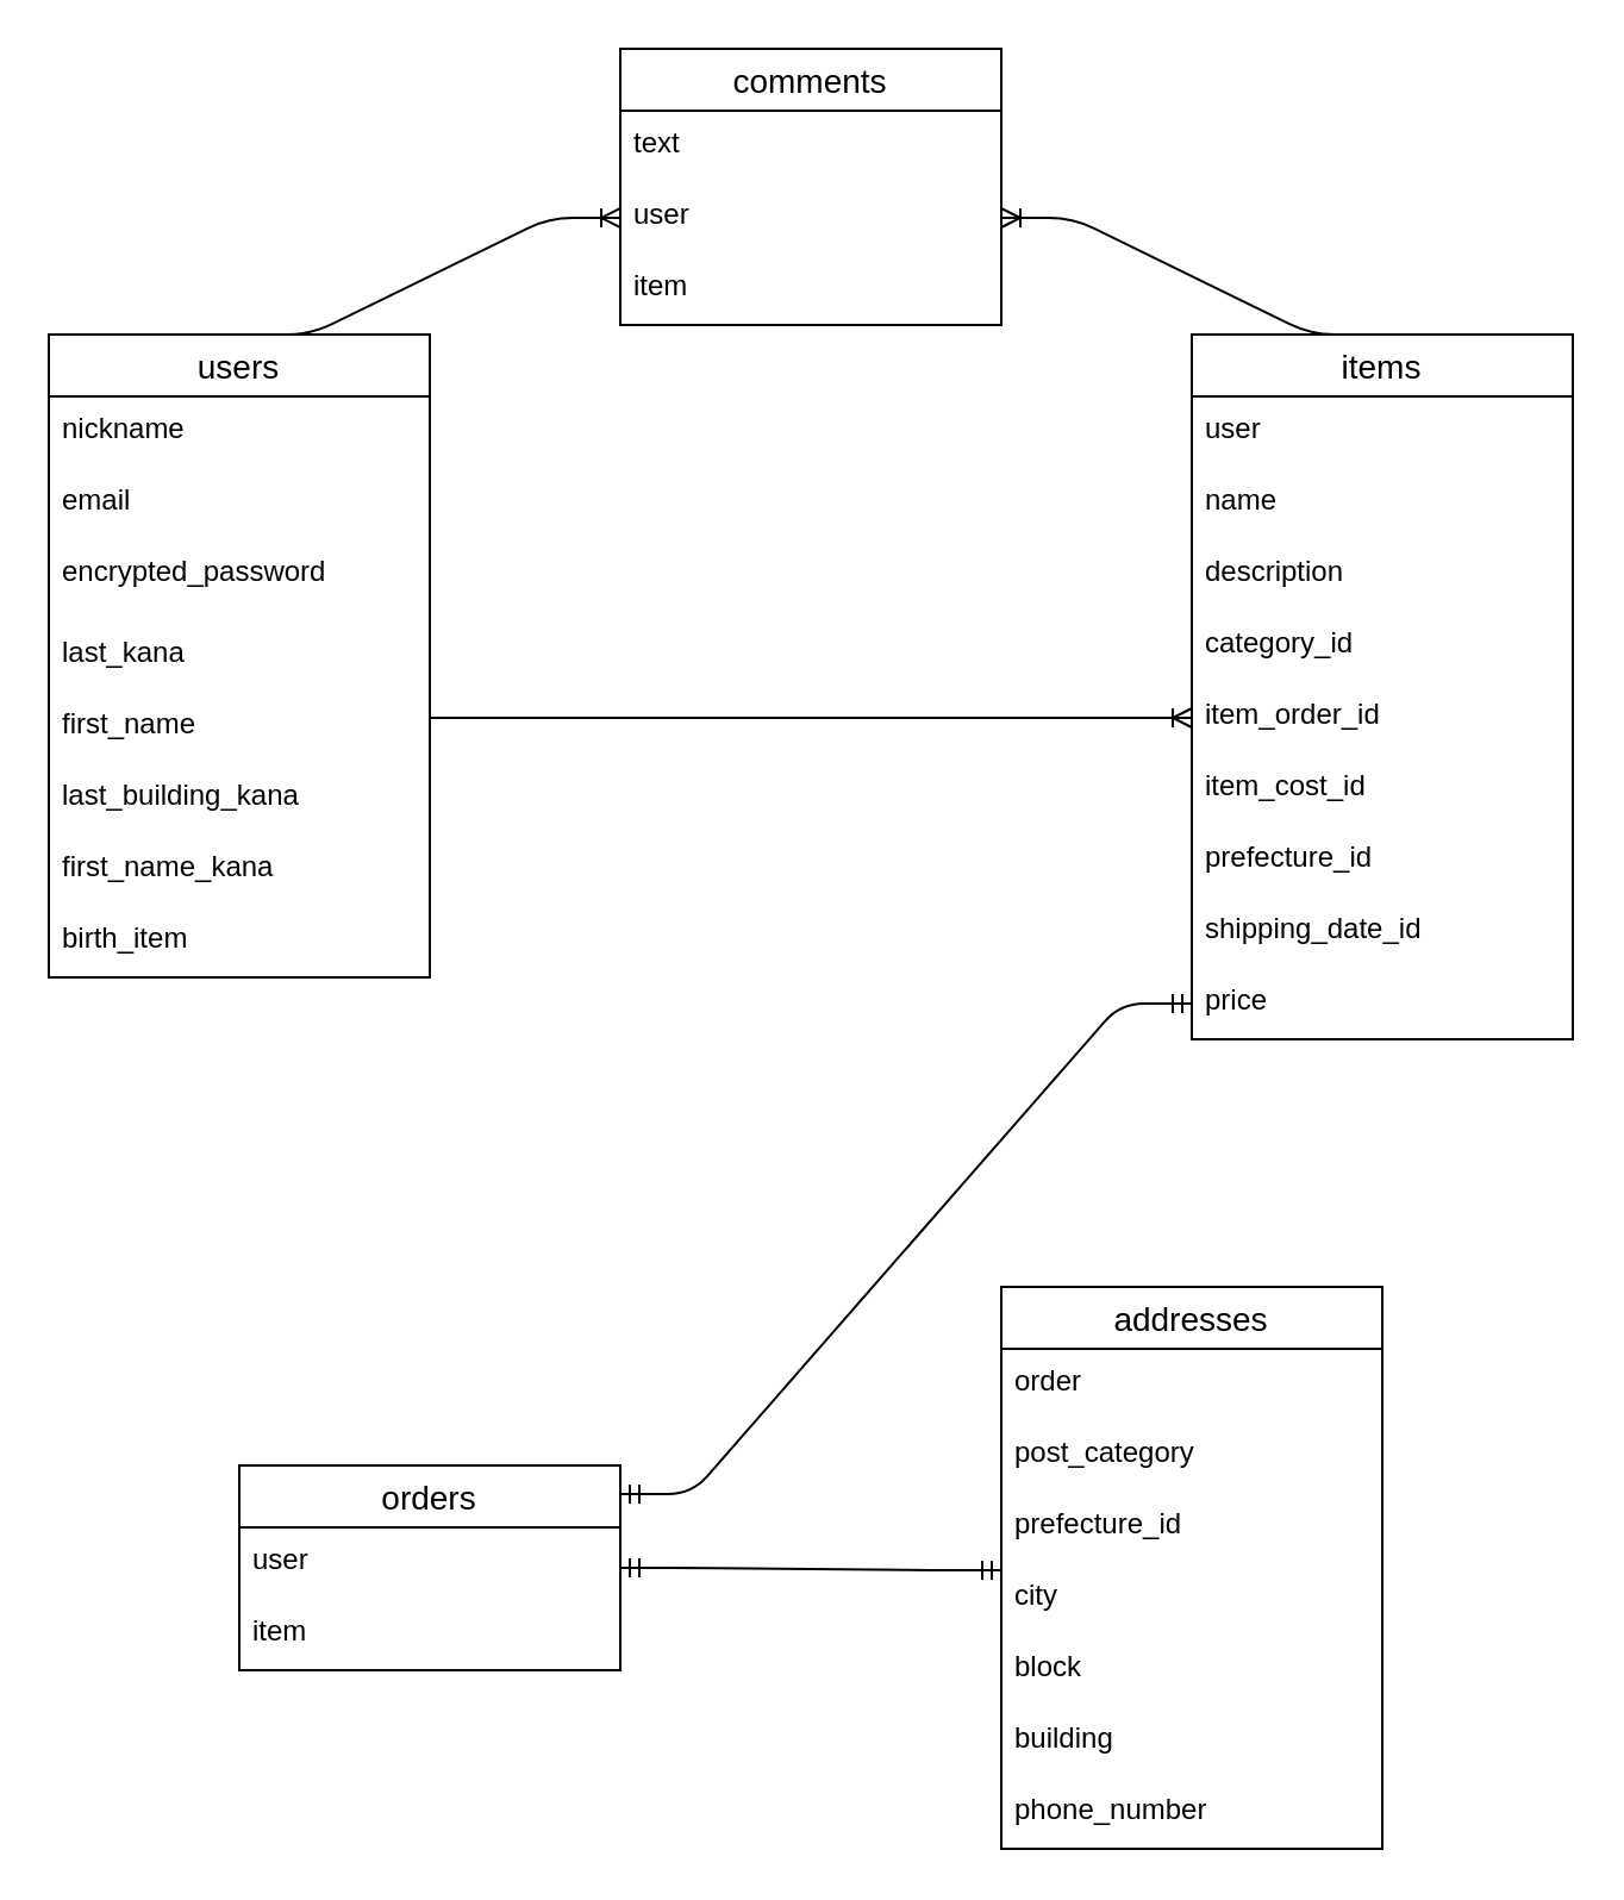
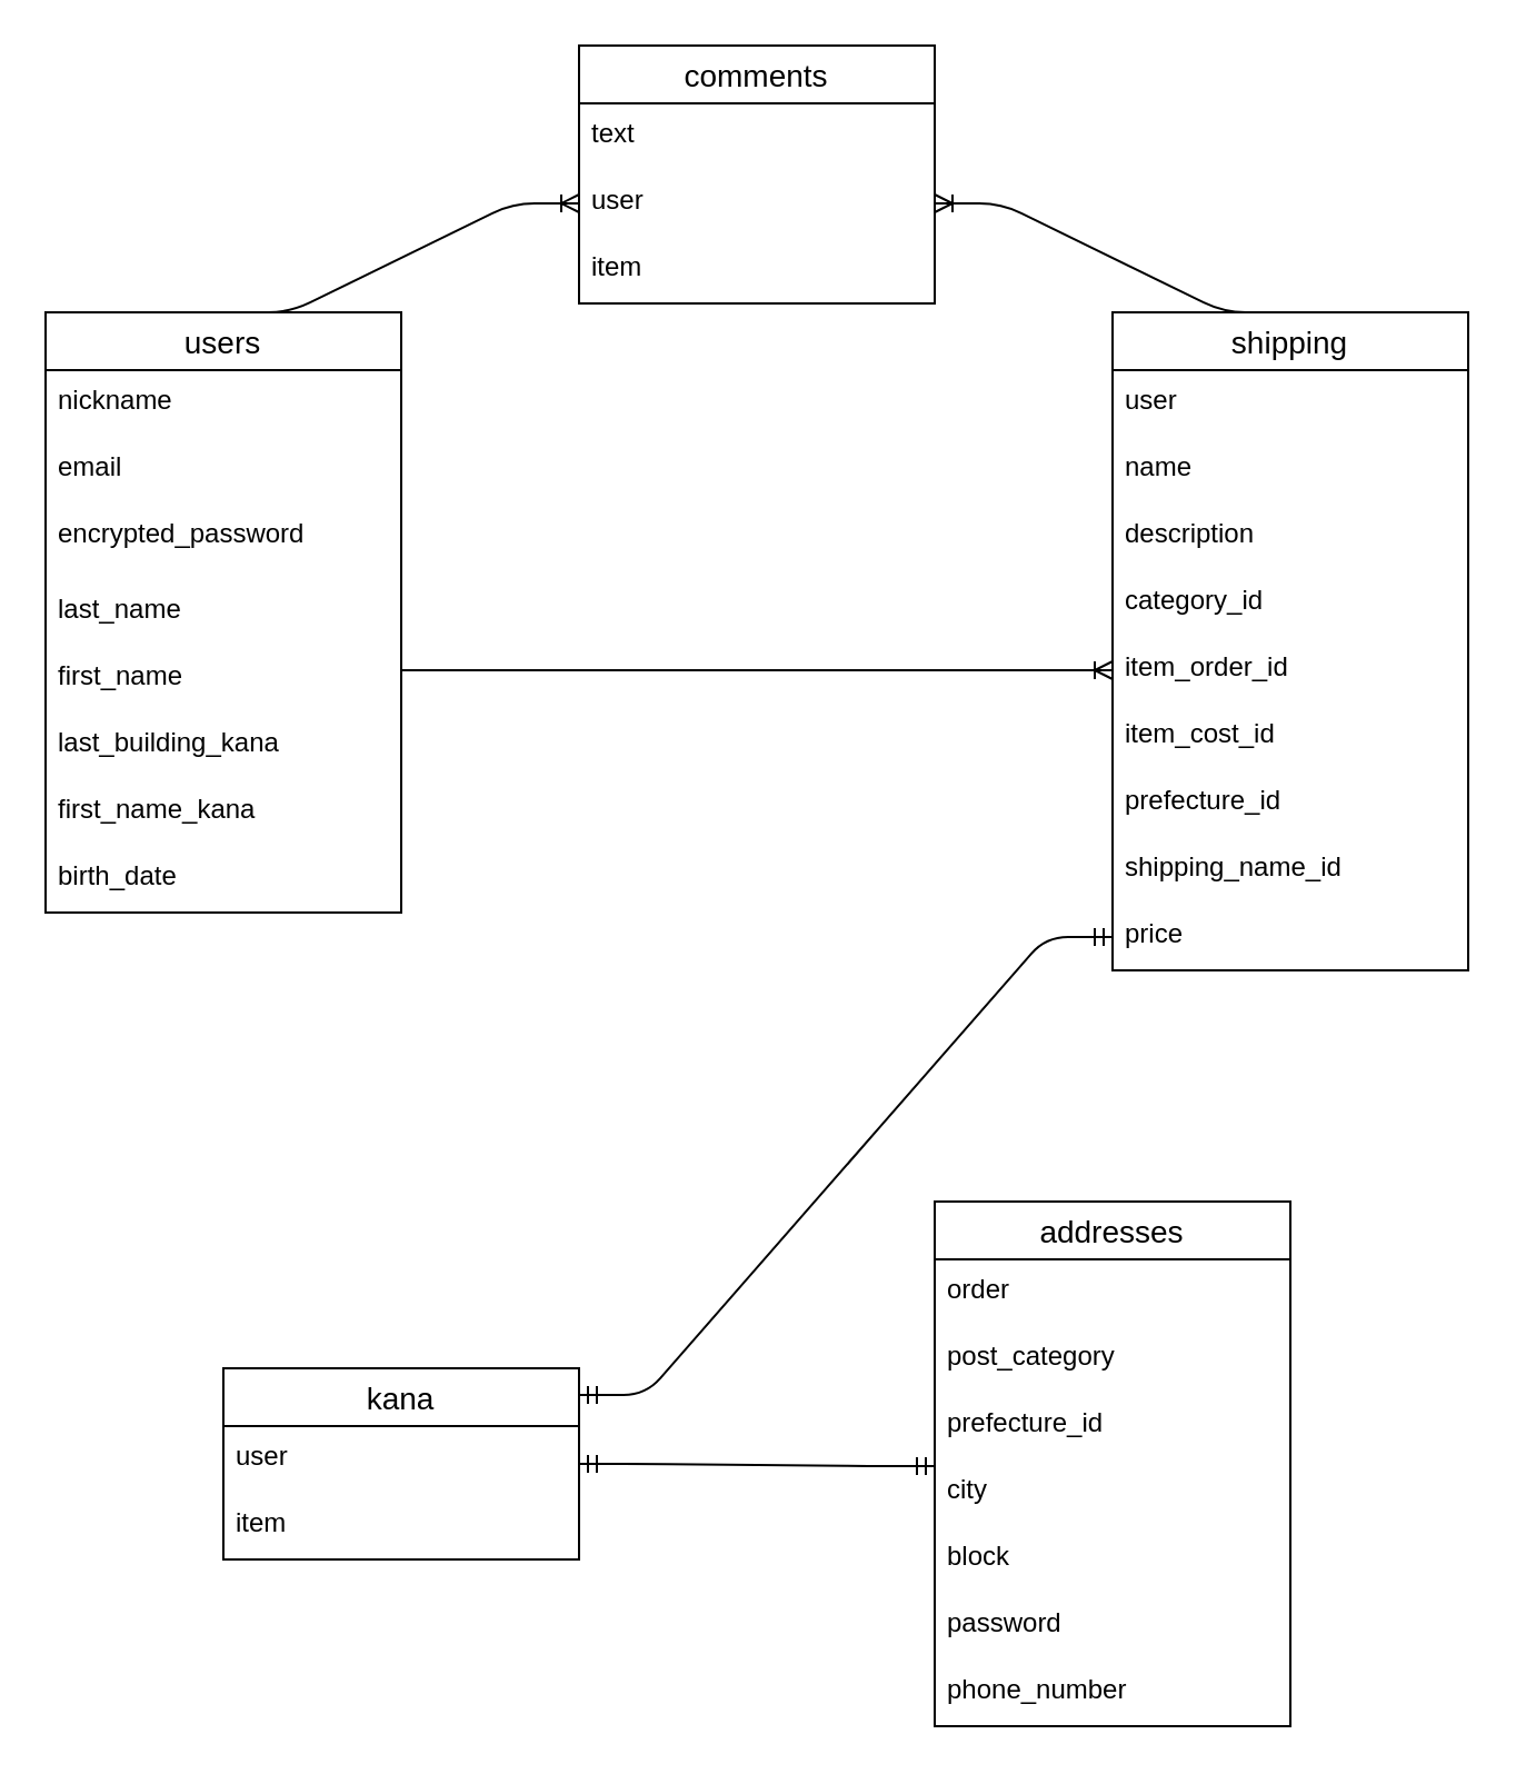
  <mxCell id="0" />
  <mxCell id="1" parent="0" />
  <mxCell id="2" style="edgeStyle=none;html=1;exitX=0.5;exitY=0;exitDx=0;exitDy=0;entryX=0.5;entryY=0;entryDx=0;entryDy=0;" edge="1" parent="1"><mxGeometry relative="1" as="geometry"><mxPoint x="100" y="240" as="targetPoint" /><mxPoint x="100" y="240" as="sourcePoint" /></mxGeometry></mxCell>
  <mxCell id="3" style="edgeStyle=none;html=1;exitX=0.75;exitY=0;exitDx=0;exitDy=0;entryX=0.75;entryY=0;entryDx=0;entryDy=0;" edge="1" parent="1" source="4" target="4"><mxGeometry relative="1" as="geometry"><mxPoint x="130" y="400" as="targetPoint" /></mxGeometry></mxCell>
  <mxCell id="4" value="users" style="swimlane;fontStyle=0;childLayout=stackLayout;horizontal=1;startSize=26;horizontalStack=0;resizeParent=1;resizeParentMax=0;resizeLast=0;collapsible=1;marginBottom=0;align=center;fontSize=14;" vertex="1" parent="1"><mxGeometry x="20" y="140" width="160" height="270" as="geometry" /></mxCell>
  <mxCell id="5" value="nickname" style="text;strokeColor=none;fillColor=none;spacingLeft=4;spacingRight=4;overflow=hidden;rotatable=0;points=[[0,0.5],[1,0.5]];portConstraint=eastwest;fontSize=12;" vertex="1" parent="4"><mxGeometry y="26" width="160" height="30" as="geometry" /></mxCell>
  <mxCell id="6" value="email" style="text;strokeColor=none;fillColor=none;spacingLeft=4;spacingRight=4;overflow=hidden;rotatable=0;points=[[0,0.5],[1,0.5]];portConstraint=eastwest;fontSize=12;" vertex="1" parent="4"><mxGeometry y="56" width="160" height="30" as="geometry" /></mxCell>
  <mxCell id="7" value="encrypted_password" style="text;strokeColor=none;fillColor=none;spacingLeft=4;spacingRight=4;overflow=hidden;rotatable=0;points=[[0,0.5],[1,0.5]];portConstraint=eastwest;fontSize=12;" vertex="1" parent="4"><mxGeometry y="86" width="160" height="34" as="geometry" /></mxCell>
- <mxCell id="8" value="last_kana" style="text;strokeColor=none;fillColor=none;spacingLeft=4;spacingRight=4;overflow=hidden;rotatable=0;points=[[0,0.5],[1,0.5]];portConstraint=eastwest;fontSize=12;" vertex="1" parent="4"><mxGeometry y="120" width="160" height="30" as="geometry" /></mxCell>
+ <mxCell id="8" value="last_name" style="text;strokeColor=none;fillColor=none;spacingLeft=4;spacingRight=4;overflow=hidden;rotatable=0;points=[[0,0.5],[1,0.5]];portConstraint=eastwest;fontSize=12;" vertex="1" parent="4"><mxGeometry y="120" width="160" height="30" as="geometry" /></mxCell>
  <mxCell id="9" value="first_name" style="text;strokeColor=none;fillColor=none;spacingLeft=4;spacingRight=4;overflow=hidden;rotatable=0;points=[[0,0.5],[1,0.5]];portConstraint=eastwest;fontSize=12;" vertex="1" parent="4"><mxGeometry y="150" width="160" height="30" as="geometry" /></mxCell>
  <mxCell id="10" value="last_building_kana" style="text;strokeColor=none;fillColor=none;spacingLeft=4;spacingRight=4;overflow=hidden;rotatable=0;points=[[0,0.5],[1,0.5]];portConstraint=eastwest;fontSize=12;" vertex="1" parent="4"><mxGeometry y="180" width="160" height="30" as="geometry" /></mxCell>
  <mxCell id="11" value="first_name_kana" style="text;strokeColor=none;fillColor=none;spacingLeft=4;spacingRight=4;overflow=hidden;rotatable=0;points=[[0,0.5],[1,0.5]];portConstraint=eastwest;fontSize=12;" vertex="1" parent="4"><mxGeometry y="210" width="160" height="30" as="geometry" /></mxCell>
- <mxCell id="12" value="birth_item" style="text;strokeColor=none;fillColor=none;spacingLeft=4;spacingRight=4;overflow=hidden;rotatable=0;points=[[0,0.5],[1,0.5]];portConstraint=eastwest;fontSize=12;" vertex="1" parent="4"><mxGeometry y="240" width="160" height="30" as="geometry" /></mxCell>
- <mxCell id="13" value="orders" style="swimlane;fontStyle=0;childLayout=stackLayout;horizontal=1;startSize=26;horizontalStack=0;resizeParent=1;resizeParentMax=0;resizeLast=0;collapsible=1;marginBottom=0;align=center;fontSize=14;" vertex="1" parent="1"><mxGeometry x="100" y="615" width="160" height="86" as="geometry" /></mxCell>
+ <mxCell id="12" value="birth_date" style="text;strokeColor=none;fillColor=none;spacingLeft=4;spacingRight=4;overflow=hidden;rotatable=0;points=[[0,0.5],[1,0.5]];portConstraint=eastwest;fontSize=12;" vertex="1" parent="4"><mxGeometry y="240" width="160" height="30" as="geometry" /></mxCell>
+ <mxCell id="13" value="kana" style="swimlane;fontStyle=0;childLayout=stackLayout;horizontal=1;startSize=26;horizontalStack=0;resizeParent=1;resizeParentMax=0;resizeLast=0;collapsible=1;marginBottom=0;align=center;fontSize=14;" vertex="1" parent="1"><mxGeometry x="100" y="615" width="160" height="86" as="geometry" /></mxCell>
  <mxCell id="14" value="user" style="text;strokeColor=none;fillColor=none;spacingLeft=4;spacingRight=4;overflow=hidden;rotatable=0;points=[[0,0.5],[1,0.5]];portConstraint=eastwest;fontSize=12;" vertex="1" parent="13"><mxGeometry y="26" width="160" height="30" as="geometry" /></mxCell>
  <mxCell id="15" value="item" style="text;strokeColor=none;fillColor=none;spacingLeft=4;spacingRight=4;overflow=hidden;rotatable=0;points=[[0,0.5],[1,0.5]];portConstraint=eastwest;fontSize=12;" vertex="1" parent="13"><mxGeometry y="56" width="160" height="30" as="geometry" /></mxCell>
  <mxCell id="16" value="addresses" style="swimlane;fontStyle=0;childLayout=stackLayout;horizontal=1;startSize=26;horizontalStack=0;resizeParent=1;resizeParentMax=0;resizeLast=0;collapsible=1;marginBottom=0;align=center;fontSize=14;" vertex="1" parent="1"><mxGeometry x="420" y="540" width="160" height="236" as="geometry" /></mxCell>
  <mxCell id="17" value="order" style="text;strokeColor=none;fillColor=none;spacingLeft=4;spacingRight=4;overflow=hidden;rotatable=0;points=[[0,0.5],[1,0.5]];portConstraint=eastwest;fontSize=12;" vertex="1" parent="16"><mxGeometry y="26" width="160" height="30" as="geometry" /></mxCell>
  <mxCell id="18" value="post_category" style="text;strokeColor=none;fillColor=none;spacingLeft=4;spacingRight=4;overflow=hidden;rotatable=0;points=[[0,0.5],[1,0.5]];portConstraint=eastwest;fontSize=12;" vertex="1" parent="16"><mxGeometry y="56" width="160" height="30" as="geometry" /></mxCell>
  <mxCell id="19" value="prefecture_id" style="text;strokeColor=none;fillColor=none;spacingLeft=4;spacingRight=4;overflow=hidden;rotatable=0;points=[[0,0.5],[1,0.5]];portConstraint=eastwest;fontSize=12;" vertex="1" parent="16"><mxGeometry y="86" width="160" height="30" as="geometry" /></mxCell>
  <mxCell id="20" value="city" style="text;strokeColor=none;fillColor=none;spacingLeft=4;spacingRight=4;overflow=hidden;rotatable=0;points=[[0,0.5],[1,0.5]];portConstraint=eastwest;fontSize=12;" vertex="1" parent="16"><mxGeometry y="116" width="160" height="30" as="geometry" /></mxCell>
  <mxCell id="21" value="block" style="text;strokeColor=none;fillColor=none;spacingLeft=4;spacingRight=4;overflow=hidden;rotatable=0;points=[[0,0.5],[1,0.5]];portConstraint=eastwest;fontSize=12;" vertex="1" parent="16"><mxGeometry y="146" width="160" height="30" as="geometry" /></mxCell>
- <mxCell id="22" value="building" style="text;strokeColor=none;fillColor=none;spacingLeft=4;spacingRight=4;overflow=hidden;rotatable=0;points=[[0,0.5],[1,0.5]];portConstraint=eastwest;fontSize=12;" vertex="1" parent="16"><mxGeometry y="176" width="160" height="30" as="geometry" /></mxCell>
+ <mxCell id="22" value="password" style="text;strokeColor=none;fillColor=none;spacingLeft=4;spacingRight=4;overflow=hidden;rotatable=0;points=[[0,0.5],[1,0.5]];portConstraint=eastwest;fontSize=12;" vertex="1" parent="16"><mxGeometry y="176" width="160" height="30" as="geometry" /></mxCell>
  <mxCell id="23" value="phone_number" style="text;strokeColor=none;fillColor=none;spacingLeft=4;spacingRight=4;overflow=hidden;rotatable=0;points=[[0,0.5],[1,0.5]];portConstraint=eastwest;fontSize=12;" vertex="1" parent="16"><mxGeometry y="206" width="160" height="30" as="geometry" /></mxCell>
- <mxCell id="24" value="items" style="swimlane;fontStyle=0;childLayout=stackLayout;horizontal=1;startSize=26;horizontalStack=0;resizeParent=1;resizeParentMax=0;resizeLast=0;collapsible=1;marginBottom=0;align=center;fontSize=14;" vertex="1" parent="1"><mxGeometry x="500" y="140" width="160" height="296" as="geometry" /></mxCell>
+ <mxCell id="24" value="shipping" style="swimlane;fontStyle=0;childLayout=stackLayout;horizontal=1;startSize=26;horizontalStack=0;resizeParent=1;resizeParentMax=0;resizeLast=0;collapsible=1;marginBottom=0;align=center;fontSize=14;" vertex="1" parent="1"><mxGeometry x="500" y="140" width="160" height="296" as="geometry" /></mxCell>
  <mxCell id="25" value="user" style="text;strokeColor=none;fillColor=none;spacingLeft=4;spacingRight=4;overflow=hidden;rotatable=0;points=[[0,0.5],[1,0.5]];portConstraint=eastwest;fontSize=12;" vertex="1" parent="24"><mxGeometry y="26" width="160" height="30" as="geometry" /></mxCell>
  <mxCell id="26" value="name" style="text;strokeColor=none;fillColor=none;spacingLeft=4;spacingRight=4;overflow=hidden;rotatable=0;points=[[0,0.5],[1,0.5]];portConstraint=eastwest;fontSize=12;" vertex="1" parent="24"><mxGeometry y="56" width="160" height="30" as="geometry" /></mxCell>
  <mxCell id="27" value="description" style="text;strokeColor=none;fillColor=none;spacingLeft=4;spacingRight=4;overflow=hidden;rotatable=0;points=[[0,0.5],[1,0.5]];portConstraint=eastwest;fontSize=12;" vertex="1" parent="24"><mxGeometry y="86" width="160" height="30" as="geometry" /></mxCell>
  <mxCell id="28" value="category_id" style="text;strokeColor=none;fillColor=none;spacingLeft=4;spacingRight=4;overflow=hidden;rotatable=0;points=[[0,0.5],[1,0.5]];portConstraint=eastwest;fontSize=12;" vertex="1" parent="24"><mxGeometry y="116" width="160" height="30" as="geometry" /></mxCell>
  <mxCell id="29" value="item_order_id" style="text;strokeColor=none;fillColor=none;spacingLeft=4;spacingRight=4;overflow=hidden;rotatable=0;points=[[0,0.5],[1,0.5]];portConstraint=eastwest;fontSize=12;" vertex="1" parent="24"><mxGeometry y="146" width="160" height="30" as="geometry" /></mxCell>
  <mxCell id="30" value="item_cost_id" style="text;strokeColor=none;fillColor=none;spacingLeft=4;spacingRight=4;overflow=hidden;rotatable=0;points=[[0,0.5],[1,0.5]];portConstraint=eastwest;fontSize=12;" vertex="1" parent="24"><mxGeometry y="176" width="160" height="30" as="geometry" /></mxCell>
  <mxCell id="31" value="prefecture_id" style="text;strokeColor=none;fillColor=none;spacingLeft=4;spacingRight=4;overflow=hidden;rotatable=0;points=[[0,0.5],[1,0.5]];portConstraint=eastwest;fontSize=12;" vertex="1" parent="24"><mxGeometry y="206" width="160" height="30" as="geometry" /></mxCell>
- <mxCell id="32" value="shipping_date_id" style="text;strokeColor=none;fillColor=none;spacingLeft=4;spacingRight=4;overflow=hidden;rotatable=0;points=[[0,0.5],[1,0.5]];portConstraint=eastwest;fontSize=12;" vertex="1" parent="24"><mxGeometry y="236" width="160" height="30" as="geometry" /></mxCell>
+ <mxCell id="32" value="shipping_name_id" style="text;strokeColor=none;fillColor=none;spacingLeft=4;spacingRight=4;overflow=hidden;rotatable=0;points=[[0,0.5],[1,0.5]];portConstraint=eastwest;fontSize=12;" vertex="1" parent="24"><mxGeometry y="236" width="160" height="30" as="geometry" /></mxCell>
  <mxCell id="33" value="price" style="text;strokeColor=none;fillColor=none;spacingLeft=4;spacingRight=4;overflow=hidden;rotatable=0;points=[[0,0.5],[1,0.5]];portConstraint=eastwest;fontSize=12;" vertex="1" parent="24"><mxGeometry y="266" width="160" height="30" as="geometry" /></mxCell>
  <mxCell id="34" value="comments" style="swimlane;fontStyle=0;childLayout=stackLayout;horizontal=1;startSize=26;horizontalStack=0;resizeParent=1;resizeParentMax=0;resizeLast=0;collapsible=1;marginBottom=0;align=center;fontSize=14;" vertex="1" parent="1"><mxGeometry x="260" y="20" width="160" height="116" as="geometry" /></mxCell>
  <mxCell id="35" value="text" style="text;strokeColor=none;fillColor=none;spacingLeft=4;spacingRight=4;overflow=hidden;rotatable=0;points=[[0,0.5],[1,0.5]];portConstraint=eastwest;fontSize=12;" vertex="1" parent="34"><mxGeometry y="26" width="160" height="30" as="geometry" /></mxCell>
  <mxCell id="36" value="user" style="text;strokeColor=none;fillColor=none;spacingLeft=4;spacingRight=4;overflow=hidden;rotatable=0;points=[[0,0.5],[1,0.5]];portConstraint=eastwest;fontSize=12;" vertex="1" parent="34"><mxGeometry y="56" width="160" height="30" as="geometry" /></mxCell>
  <mxCell id="37" value="item" style="text;strokeColor=none;fillColor=none;spacingLeft=4;spacingRight=4;overflow=hidden;rotatable=0;points=[[0,0.5],[1,0.5]];portConstraint=eastwest;fontSize=12;" vertex="1" parent="34"><mxGeometry y="86" width="160" height="30" as="geometry" /></mxCell>
  <mxCell id="38" value="" style="edgeStyle=entityRelationEdgeStyle;fontSize=12;html=1;endArrow=ERmandOne;startArrow=ERmandOne;entryX=0;entryY=0.5;entryDx=0;entryDy=0;" edge="1" parent="1" target="33"><mxGeometry width="100" height="100" relative="1" as="geometry"><mxPoint x="260" y="627" as="sourcePoint" /><mxPoint x="370" y="340" as="targetPoint" /></mxGeometry></mxCell>
  <mxCell id="39" value="" style="edgeStyle=entityRelationEdgeStyle;fontSize=12;html=1;endArrow=ERmandOne;startArrow=ERmandOne;exitX=1;exitY=0.5;exitDx=0;exitDy=0;" edge="1" parent="1" source="13"><mxGeometry width="100" height="100" relative="1" as="geometry"><mxPoint x="260" y="630" as="sourcePoint" /><mxPoint x="420" y="659" as="targetPoint" /></mxGeometry></mxCell>
  <mxCell id="40" style="edgeStyle=none;html=1;exitX=0;exitY=0.5;exitDx=0;exitDy=0;" edge="1" parent="1" source="20"><mxGeometry relative="1" as="geometry"><mxPoint x="420" y="670.333" as="targetPoint" /></mxGeometry></mxCell>
  <mxCell id="41" value="" style="edgeStyle=entityRelationEdgeStyle;fontSize=12;html=1;endArrow=ERoneToMany;entryX=1;entryY=0.5;entryDx=0;entryDy=0;exitX=0.5;exitY=0;exitDx=0;exitDy=0;" edge="1" parent="1" source="24" target="36"><mxGeometry width="100" height="100" relative="1" as="geometry"><mxPoint x="270" y="440" as="sourcePoint" /><mxPoint x="370" y="340" as="targetPoint" /></mxGeometry></mxCell>
  <mxCell id="42" value="" style="edgeStyle=entityRelationEdgeStyle;fontSize=12;html=1;endArrow=ERoneToMany;entryX=0;entryY=0.5;entryDx=0;entryDy=0;" edge="1" parent="1" target="29"><mxGeometry width="100" height="100" relative="1" as="geometry"><mxPoint x="180" y="301" as="sourcePoint" /><mxPoint x="390" y="190" as="targetPoint" /></mxGeometry></mxCell>
  <mxCell id="43" value="" style="edgeStyle=entityRelationEdgeStyle;fontSize=12;html=1;endArrow=ERoneToMany;entryX=0;entryY=0.5;entryDx=0;entryDy=0;" edge="1" parent="1" target="36"><mxGeometry width="100" height="100" relative="1" as="geometry"><mxPoint x="100" y="140" as="sourcePoint" /><mxPoint x="200" y="40" as="targetPoint" /></mxGeometry></mxCell>
